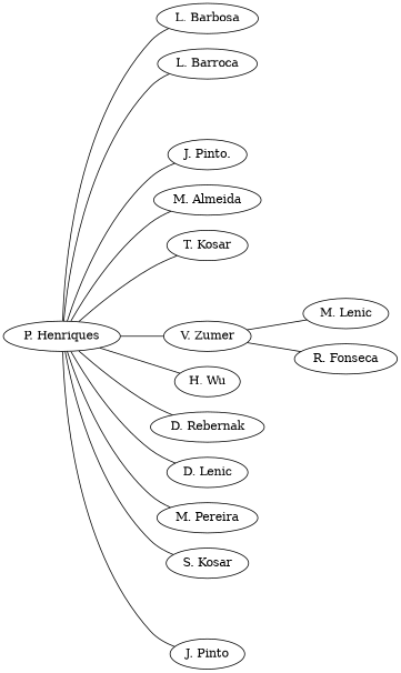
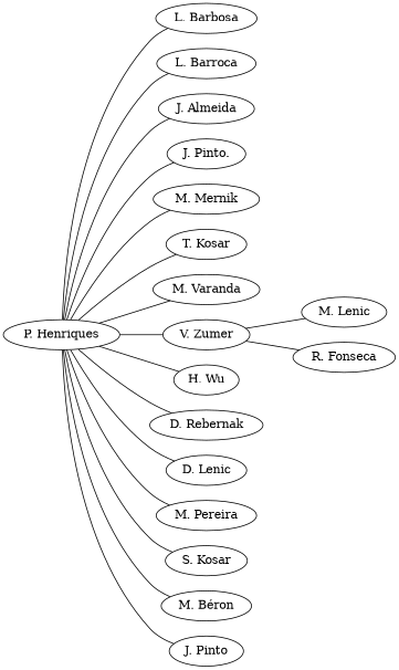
  strict graph {
    rankdir=LR
    "P. Henriques"
    "L. Barbosa"
    "L. Barroca"
+   "J. Almeida"
    n5 [label="J. Pinto."]
-   "M. Mernik" [label="M. Almeida"]
+   "M. Mernik"
    "T. Kosar"
+   "M. Varanda"
    "V. Zumer"
    "H. Wu"
    "D. Rebernak"
    n12 [label="D. Lenic"]
    "M. Pereira"
    n14 [label="S. Kosar"]
+   "M. Béron"
    "J. Pinto"
    "M. Lenic"
    "R. Fonseca"
    "P. Henriques" -- "L. Barbosa"
    "P. Henriques" -- "L. Barroca"
+   "P. Henriques" -- "J. Almeida"
    "P. Henriques" -- n5
    "P. Henriques" -- "M. Mernik"
    "P. Henriques" -- "T. Kosar"
+   "P. Henriques" -- "M. Varanda"
    "P. Henriques" -- "V. Zumer"
    "P. Henriques" -- "H. Wu"
    "P. Henriques" -- "D. Rebernak"
    "P. Henriques" -- n12
    "P. Henriques" -- "M. Pereira"
    "P. Henriques" -- n14
+   "P. Henriques" -- "M. Béron"
    "P. Henriques" -- "J. Pinto"
    "V. Zumer" -- "M. Lenic"
    "V. Zumer" -- "R. Fonseca"
  }
